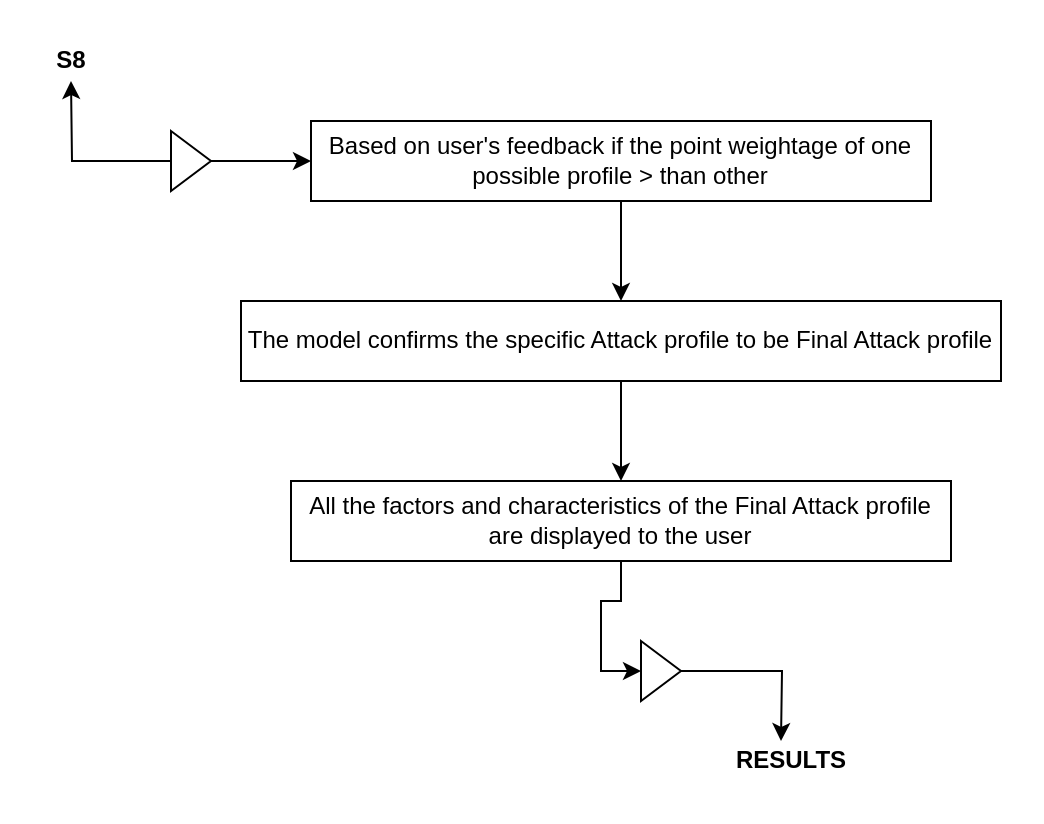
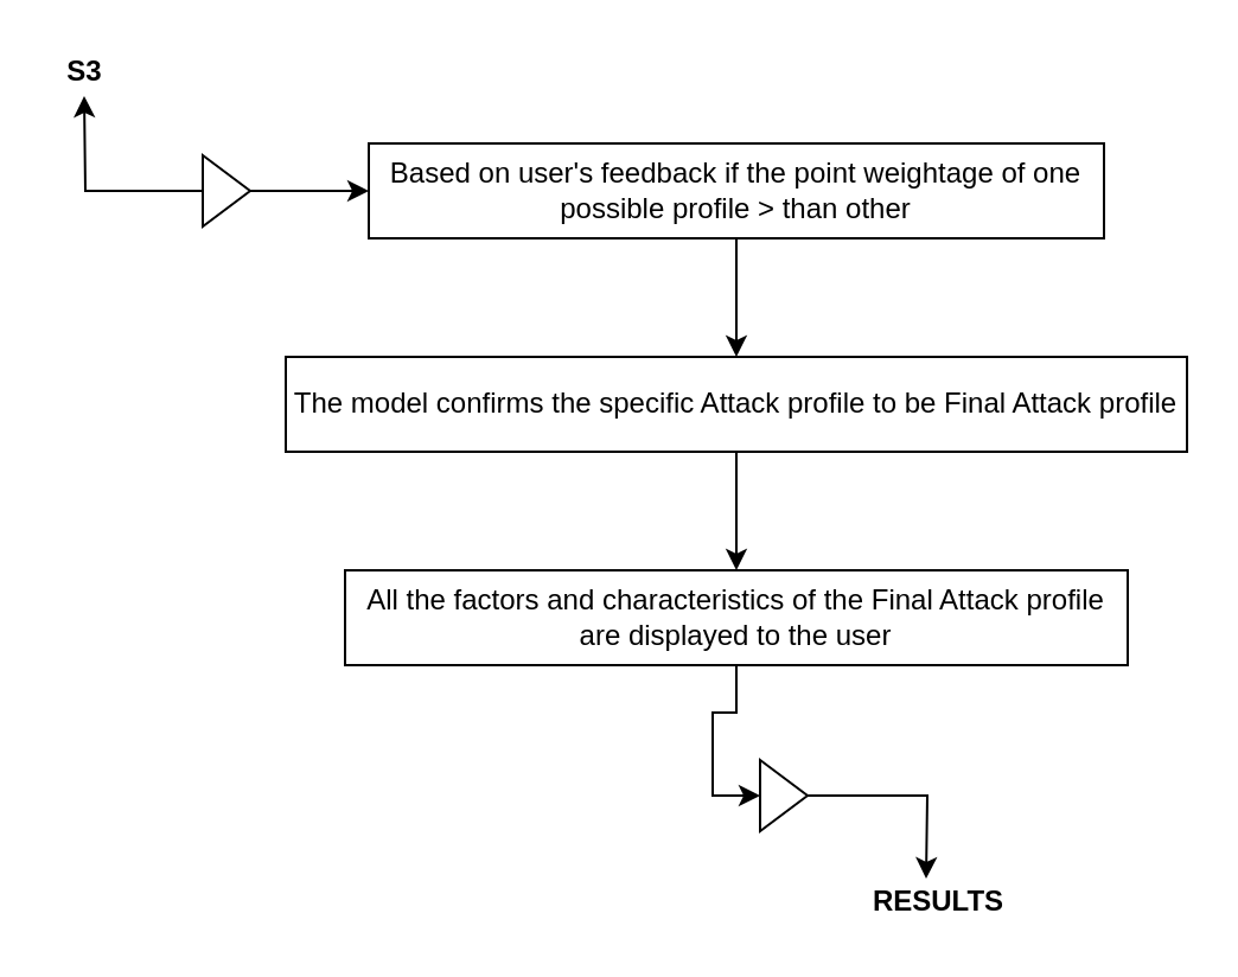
  <mxCell id="0" />
  <mxCell id="1" parent="0" />
  <mxCell id="2" style="edgeStyle=orthogonalEdgeStyle;rounded=0;orthogonalLoop=1;jettySize=auto;html=1;" edge="1" parent="1" source="3"><mxGeometry relative="1" as="geometry"><mxPoint x="310" y="150" as="targetPoint" /></mxGeometry></mxCell>
  <mxCell id="3" value="Based on user's feedback if the point weightage of one possible profile &amp;gt; than other" style="rounded=0;whiteSpace=wrap;html=1;" vertex="1" parent="1"><mxGeometry x="155" y="60" width="310" height="40" as="geometry" /></mxCell>
  <mxCell id="4" style="edgeStyle=orthogonalEdgeStyle;rounded=0;orthogonalLoop=1;jettySize=auto;html=1;exitX=0.5;exitY=1;exitDx=0;exitDy=0;entryX=0.5;entryY=0;entryDx=0;entryDy=0;" edge="1" parent="1" source="5" target="7"><mxGeometry relative="1" as="geometry" /></mxCell>
  <mxCell id="5" value="The model confirms the specific Attack profile to be Final Attack profile" style="rounded=0;whiteSpace=wrap;html=1;" vertex="1" parent="1"><mxGeometry x="120" y="150" width="380" height="40" as="geometry" /></mxCell>
  <mxCell id="6" style="edgeStyle=orthogonalEdgeStyle;rounded=0;orthogonalLoop=1;jettySize=auto;html=1;entryX=0;entryY=0.5;entryDx=0;entryDy=0;" edge="1" parent="1" source="7" target="13"><mxGeometry relative="1" as="geometry" /></mxCell>
  <mxCell id="7" value="All the factors and characteristics of the Final Attack profile are displayed to the user" style="rounded=0;whiteSpace=wrap;html=1;" vertex="1" parent="1"><mxGeometry x="145" y="240" width="330" height="40" as="geometry" /></mxCell>
  <mxCell id="8" style="edgeStyle=orthogonalEdgeStyle;rounded=0;orthogonalLoop=1;jettySize=auto;html=1;entryX=0;entryY=0.5;entryDx=0;entryDy=0;" edge="1" parent="1" source="10" target="3"><mxGeometry relative="1" as="geometry" /></mxCell>
  <mxCell id="9" style="edgeStyle=orthogonalEdgeStyle;rounded=0;orthogonalLoop=1;jettySize=auto;html=1;" edge="1" parent="1" source="10"><mxGeometry relative="1" as="geometry"><mxPoint x="35" y="40" as="targetPoint" /></mxGeometry></mxCell>
  <mxCell id="10" value="" style="triangle;whiteSpace=wrap;html=1;" vertex="1" parent="1"><mxGeometry x="85" y="65" width="20" height="30" as="geometry" /></mxCell>
- <mxCell id="11" value="&lt;b&gt;S8&lt;/b&gt;" style="text;html=1;align=center;verticalAlign=middle;resizable=0;points=[];autosize=1;strokeColor=none;fillColor=none;" vertex="1" parent="1"><mxGeometry x="20" y="20" width="30" height="20" as="geometry" /></mxCell>
+ <mxCell id="11" value="&lt;b&gt;S3&lt;/b&gt;" style="text;html=1;align=center;verticalAlign=middle;resizable=0;points=[];autosize=1;strokeColor=none;fillColor=none;" vertex="1" parent="1"><mxGeometry x="20" y="20" width="30" height="20" as="geometry" /></mxCell>
  <mxCell id="12" style="edgeStyle=orthogonalEdgeStyle;rounded=0;orthogonalLoop=1;jettySize=auto;html=1;" edge="1" parent="1" source="13"><mxGeometry relative="1" as="geometry"><mxPoint x="390" y="370" as="targetPoint" /></mxGeometry></mxCell>
  <mxCell id="13" value="" style="triangle;whiteSpace=wrap;html=1;" vertex="1" parent="1"><mxGeometry x="320" y="320" width="20" height="30" as="geometry" /></mxCell>
  <mxCell id="14" value="&lt;b&gt;RESULTS&lt;/b&gt;" style="text;html=1;align=center;verticalAlign=middle;resizable=0;points=[];autosize=1;strokeColor=none;fillColor=none;" vertex="1" parent="1"><mxGeometry x="360" y="370" width="70" height="20" as="geometry" /></mxCell>
